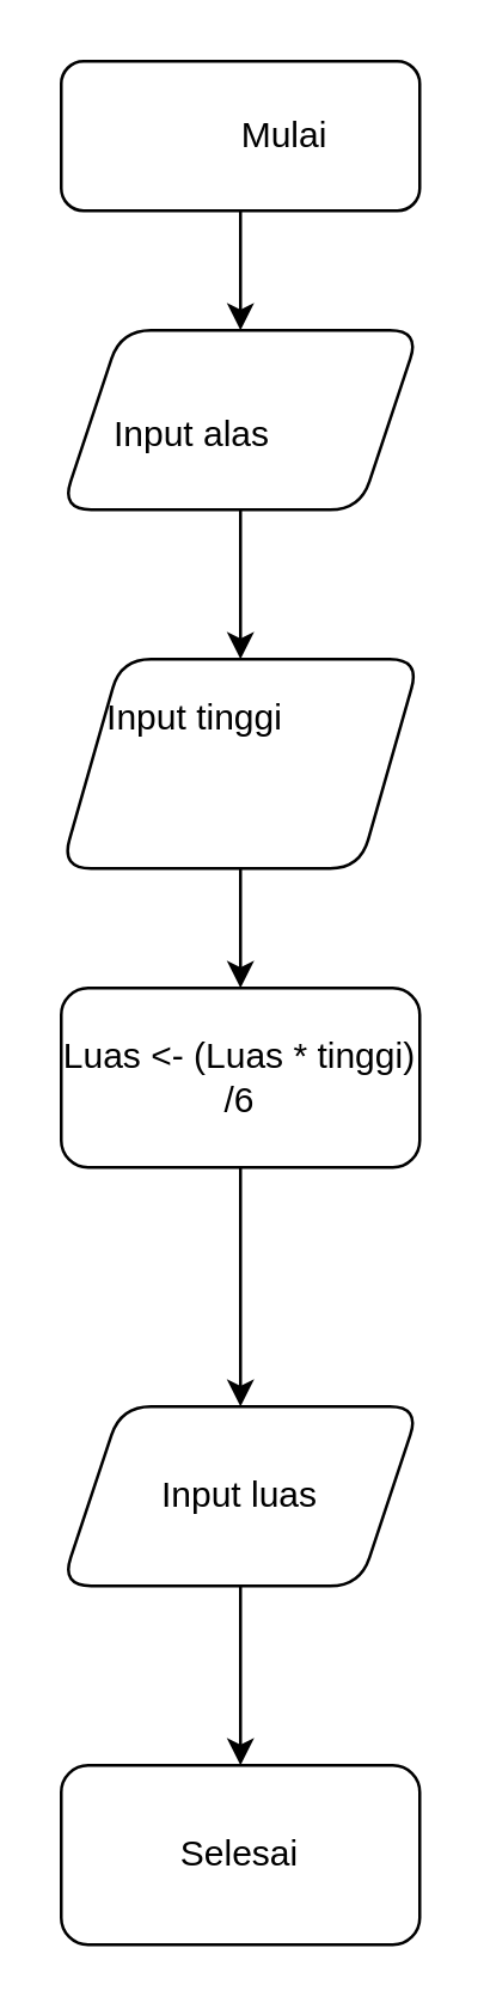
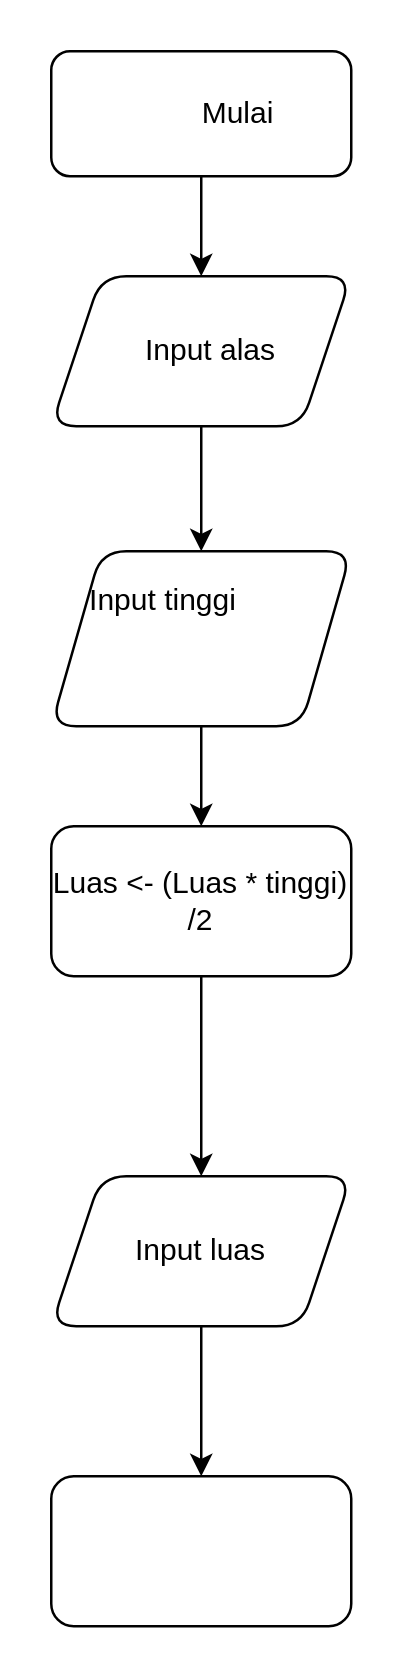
  <mxCell id="0" />
  <mxCell id="1" parent="0" />
  <mxCell id="2" value="" style="edgeStyle=orthogonalEdgeStyle;rounded=0;orthogonalLoop=1;jettySize=auto;html=1;" edge="1" parent="1" source="3" target="5"><mxGeometry relative="1" as="geometry" /></mxCell>
  <mxCell id="3" value="" style="rounded=1;whiteSpace=wrap;html=1;" vertex="1" parent="1"><mxGeometry x="20" y="20" width="120" height="50" as="geometry" /></mxCell>
  <mxCell id="4" value="" style="edgeStyle=orthogonalEdgeStyle;rounded=0;orthogonalLoop=1;jettySize=auto;html=1;" edge="1" parent="1" source="5" target="7"><mxGeometry relative="1" as="geometry" /></mxCell>
  <mxCell id="5" value="" style="shape=parallelogram;perimeter=parallelogramPerimeter;whiteSpace=wrap;html=1;fixedSize=1;rounded=1;" vertex="1" parent="1"><mxGeometry x="20" y="110" width="120" height="60" as="geometry" /></mxCell>
  <mxCell id="6" value="" style="edgeStyle=orthogonalEdgeStyle;rounded=0;orthogonalLoop=1;jettySize=auto;html=1;" edge="1" parent="1" source="7" target="9"><mxGeometry relative="1" as="geometry" /></mxCell>
  <mxCell id="7" value="" style="shape=parallelogram;perimeter=parallelogramPerimeter;whiteSpace=wrap;html=1;fixedSize=1;rounded=1;" vertex="1" parent="1"><mxGeometry x="20" y="220" width="120" height="70" as="geometry" /></mxCell>
  <mxCell id="8" value="" style="edgeStyle=orthogonalEdgeStyle;rounded=0;orthogonalLoop=1;jettySize=auto;html=1;" edge="1" parent="1" source="9" target="11"><mxGeometry relative="1" as="geometry" /></mxCell>
  <mxCell id="9" value="" style="rounded=1;whiteSpace=wrap;html=1;" vertex="1" parent="1"><mxGeometry x="20" y="330" width="120" height="60" as="geometry" /></mxCell>
  <mxCell id="10" value="" style="edgeStyle=orthogonalEdgeStyle;rounded=0;orthogonalLoop=1;jettySize=auto;html=1;" edge="1" parent="1" source="11" target="12"><mxGeometry relative="1" as="geometry" /></mxCell>
  <mxCell id="11" value="" style="shape=parallelogram;perimeter=parallelogramPerimeter;whiteSpace=wrap;html=1;fixedSize=1;rounded=1;" vertex="1" parent="1"><mxGeometry x="20" y="470" width="120" height="60" as="geometry" /></mxCell>
  <mxCell id="12" value="" style="whiteSpace=wrap;html=1;rounded=1;" vertex="1" parent="1"><mxGeometry x="20" y="590" width="120" height="60" as="geometry" /></mxCell>
  <mxCell id="13" value="Mulai" style="text;html=1;strokeColor=none;fillColor=none;align=center;verticalAlign=middle;whiteSpace=wrap;rounded=0;" vertex="1" parent="1"><mxGeometry x="65" y="30" width="60" height="30" as="geometry" /></mxCell>
- <mxCell id="14" value="Input alas" style="text;html=1;strokeColor=none;fillColor=none;align=center;verticalAlign=middle;whiteSpace=wrap;rounded=0;" vertex="1" parent="1"><mxGeometry x="34" y="130" width="60" height="30" as="geometry" /></mxCell>
+ <mxCell id="14" value="Input alas" style="text;html=1;strokeColor=none;fillColor=none;align=center;verticalAlign=middle;whiteSpace=wrap;rounded=0;" vertex="1" parent="1"><mxGeometry x="54" y="125" width="60" height="30" as="geometry" /></mxCell>
  <mxCell id="15" value="Input tinggi" style="text;html=1;strokeColor=none;fillColor=none;align=center;verticalAlign=middle;whiteSpace=wrap;rounded=0;" vertex="1" parent="1"><mxGeometry x="30" y="225" width="70" height="30" as="geometry" /></mxCell>
- <mxCell id="16" value="Luas &amp;lt;- (Luas * tinggi) /6" style="text;html=1;strokeColor=none;fillColor=none;align=center;verticalAlign=middle;whiteSpace=wrap;rounded=0;" vertex="1" parent="1"><mxGeometry x="20" y="345" width="120" height="30" as="geometry" /></mxCell>
+ <mxCell id="16" value="Luas &amp;lt;- (Luas * tinggi) /2" style="text;html=1;strokeColor=none;fillColor=none;align=center;verticalAlign=middle;whiteSpace=wrap;rounded=0;" vertex="1" parent="1"><mxGeometry x="20" y="345" width="120" height="30" as="geometry" /></mxCell>
  <mxCell id="17" value="Input luas" style="text;html=1;strokeColor=none;fillColor=none;align=center;verticalAlign=middle;whiteSpace=wrap;rounded=0;" vertex="1" parent="1"><mxGeometry x="50" y="485" width="60" height="30" as="geometry" /></mxCell>
- <mxCell id="18" value="Selesai" style="text;html=1;strokeColor=none;fillColor=none;align=center;verticalAlign=middle;whiteSpace=wrap;rounded=0;" vertex="1" parent="1"><mxGeometry x="50" y="605" width="60" height="30" as="geometry" /></mxCell>
